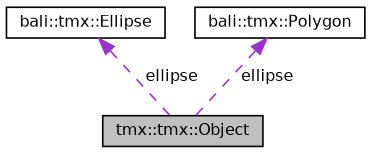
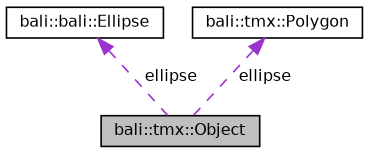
  digraph {
    node [color=black fillcolor=white fontname=Helvetica fontsize=10 shape=record style=filled]
    edge [color=darkorchid3 dir=back fontname=Helvetica fontsize=10 labelfontname=Helvetica labelfontsize=10 style=dashed]
-   n1 [fillcolor=grey75 fontcolor=black height=0.2 label="tmx::tmx::Object" width=0.4]
-   n2 [height=0.2 label="bali::tmx::Ellipse" width=0.4]
+   n1 [fillcolor=grey75 fontcolor=black height=0.2 label="bali::tmx::Object" width=0.4]
+   n2 [height=0.2 label="bali::bali::Ellipse" width=0.4]
    n3 [height=0.2 label="bali::tmx::Polygon" width=0.4]
    n2 -> n1 [label=" ellipse"]
    n3 -> n1 [label=" ellipse"]
  }
